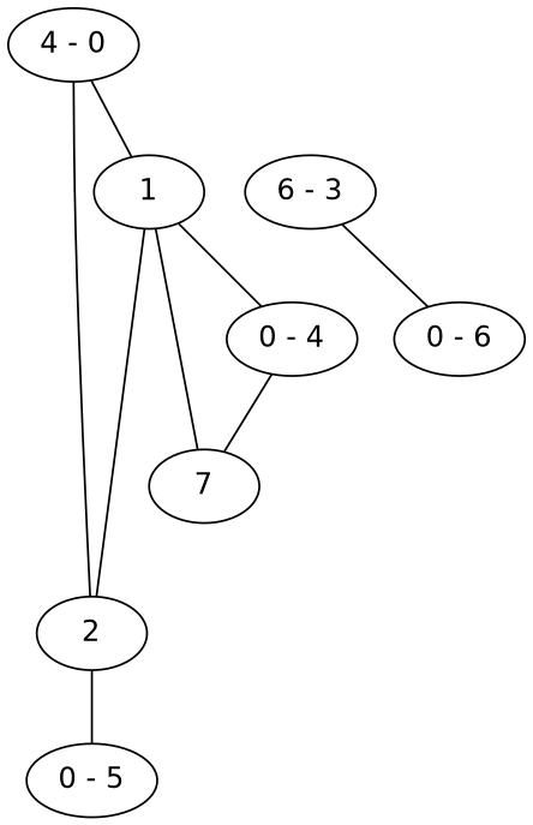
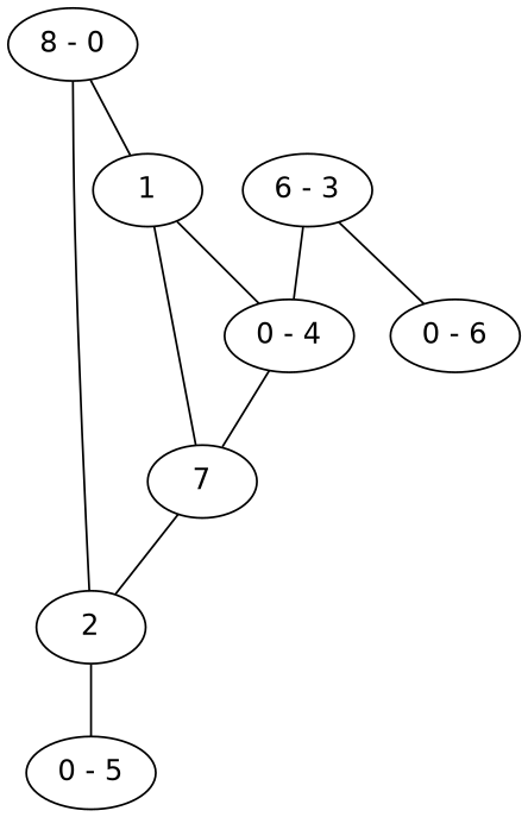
  graph {
    fontname="DejaVu Sans"
    node [fontname="DejaVu Sans"]
    edge [fontname="DejaVu Sans"]
-   n1 [label="4 - 0"]
+   n1 [label="8 - 0"]
    1
    2
    n4 [label="0 - 4"]
    7
    n6 [label="6 - 3"]
    n7 [label="0 - 6"]
    n8 [label="0 - 5"]
    n1 -- 1
    n1 -- 2
-   1 -- 2
+   7 -- 2
    1 -- n4
    1 -- 7
    2 -- n8
    n4 -- 7
+   n6 -- n4
    n6 -- n7
  }
